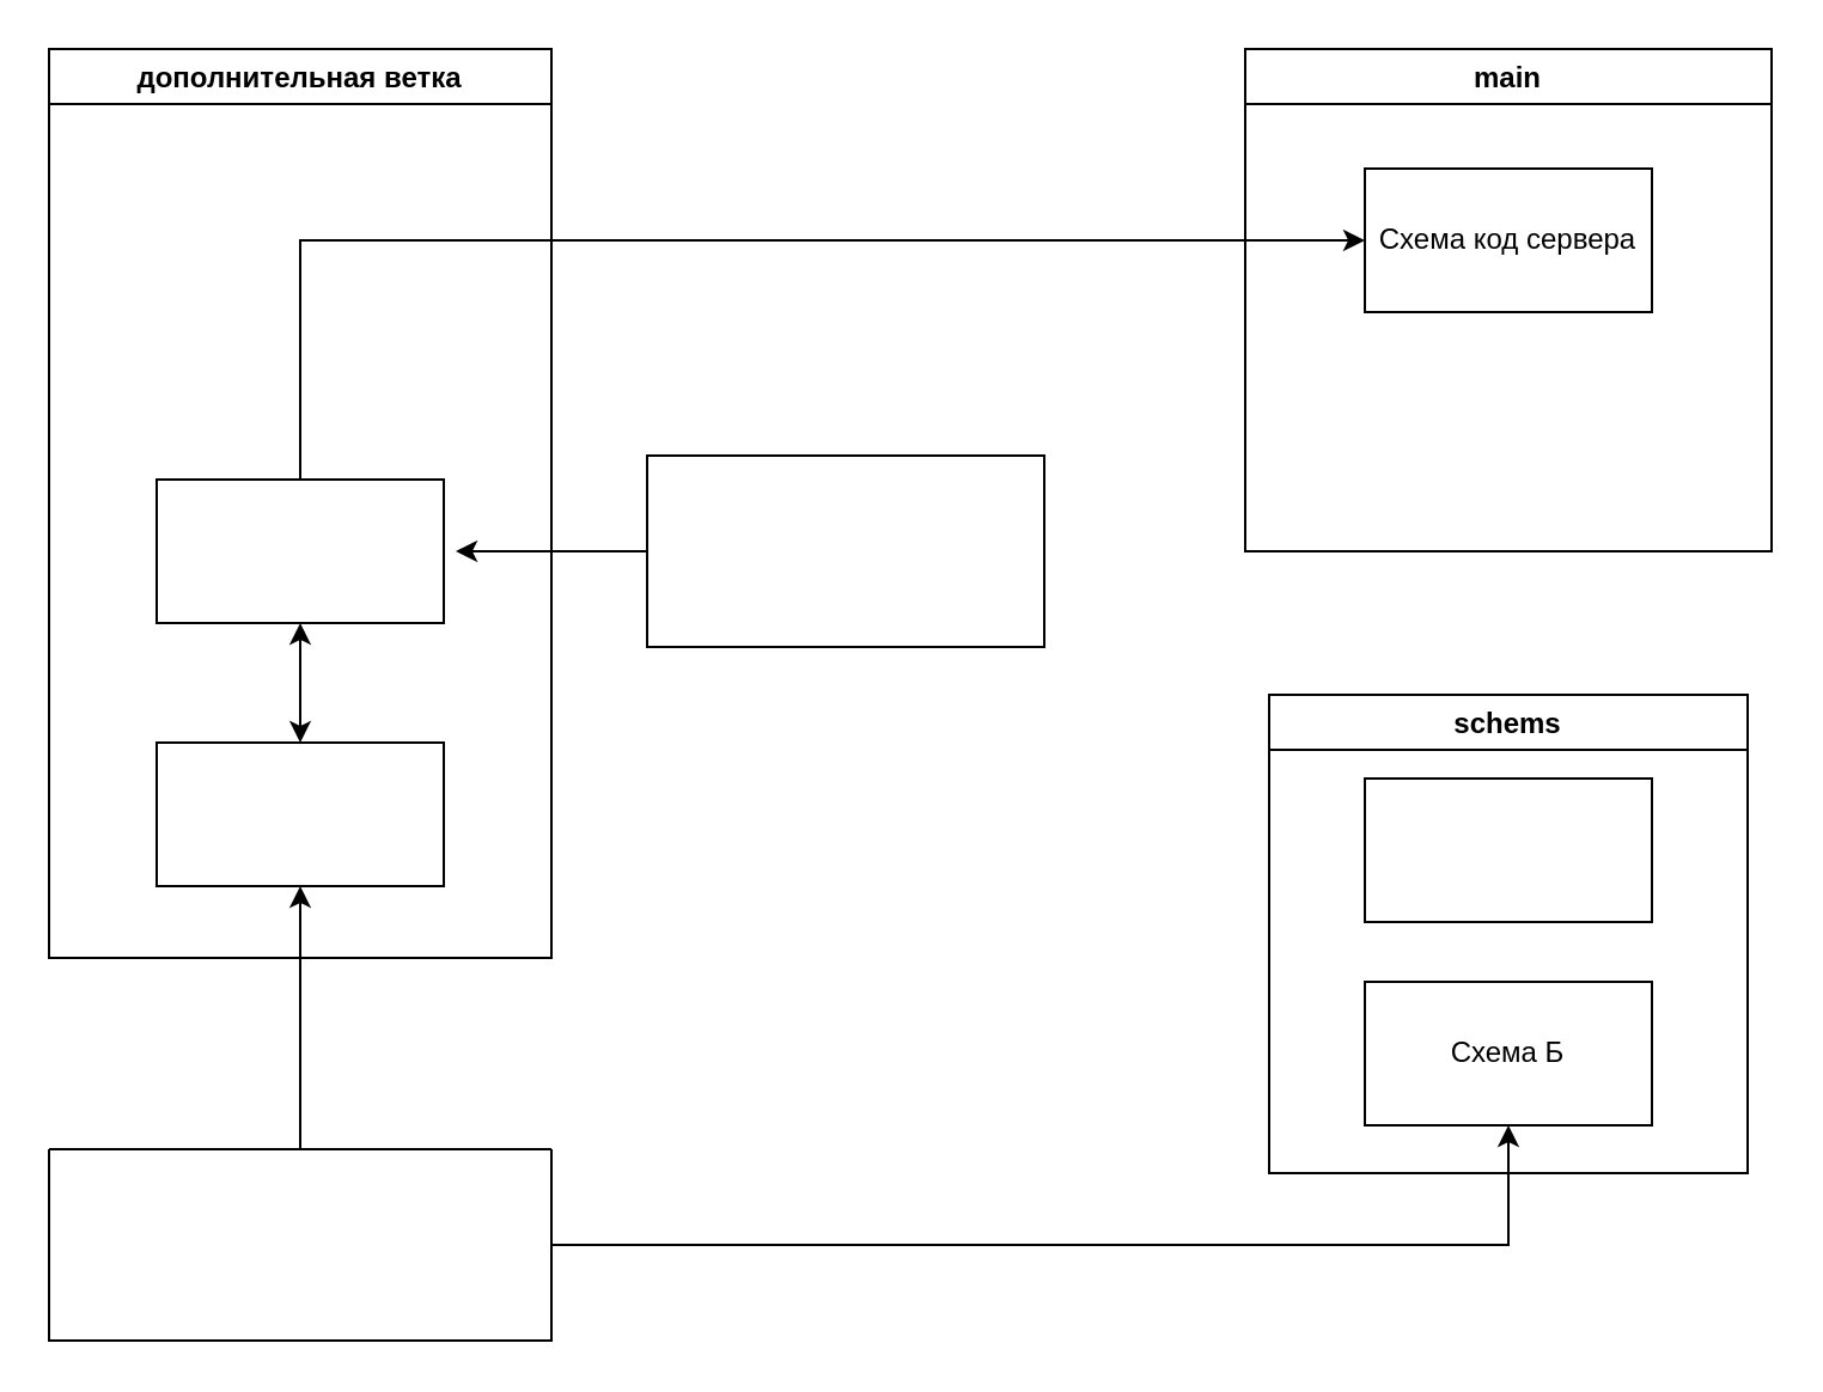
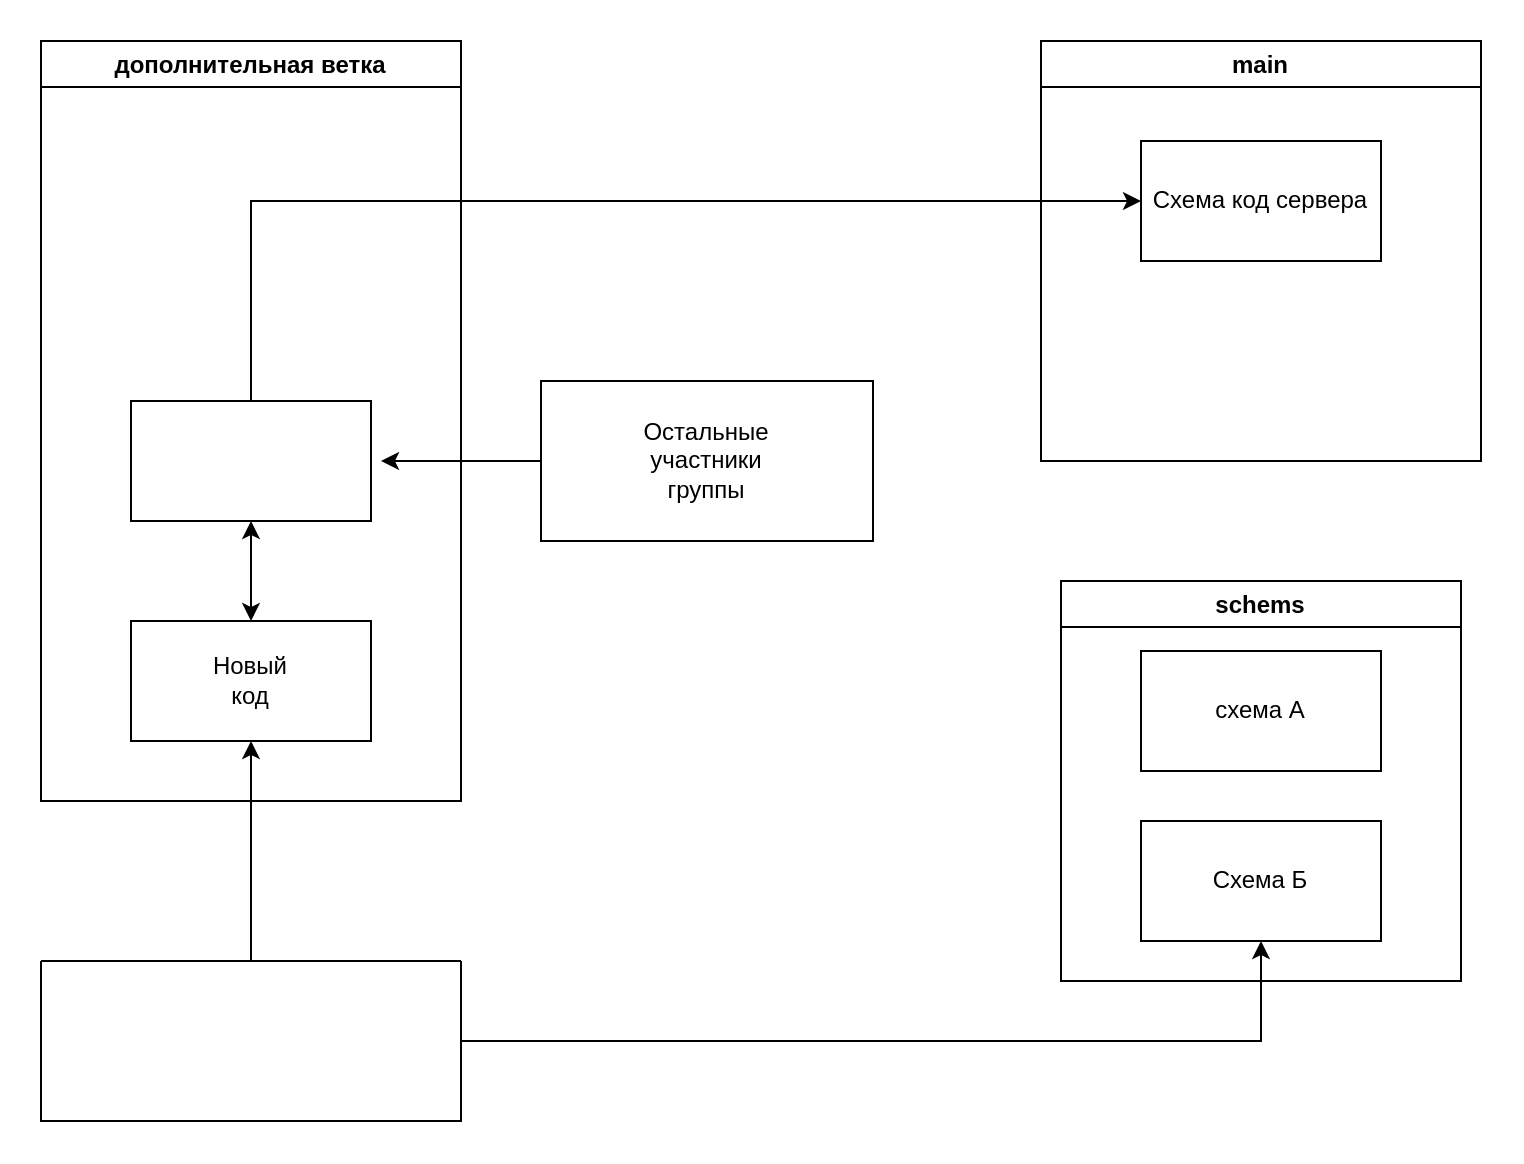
  <mxCell id="0" />
  <mxCell id="1" parent="0" />
  <mxCell id="2" value="main" style="swimlane;align=center;" vertex="1" parent="1"><mxGeometry x="520" y="20" width="220" height="210" as="geometry"><mxRectangle x="300" y="210" width="130" height="23" as="alternateBounds" /></mxGeometry></mxCell>
  <mxCell id="3" value="Схема код сервера" style="rounded=0;whiteSpace=wrap;html=1;" vertex="1" parent="2"><mxGeometry x="50" y="50" width="120" height="60" as="geometry" /></mxCell>
  <mxCell id="4" value="дополнительная ветка" style="swimlane;" vertex="1" parent="1"><mxGeometry x="20" y="20" width="210" height="380" as="geometry" /></mxCell>
  <mxCell id="5" value="" style="rounded=0;whiteSpace=wrap;html=1;" vertex="1" parent="4"><mxGeometry x="45" y="290" width="120" height="60" as="geometry" /></mxCell>
+ <mxCell id="6" value="Новый код" style="text;html=1;strokeColor=none;fillColor=none;align=center;verticalAlign=middle;whiteSpace=wrap;rounded=0;" vertex="1" parent="4"><mxGeometry x="75" y="305" width="60" height="30" as="geometry" /></mxCell>
  <mxCell id="7" value="" style="rounded=0;whiteSpace=wrap;html=1;" vertex="1" parent="4"><mxGeometry x="45" y="180" width="120" height="60" as="geometry" /></mxCell>
  <mxCell id="8" value="" style="endArrow=classic;startArrow=classic;html=1;rounded=0;entryX=0.5;entryY=1;entryDx=0;entryDy=0;exitX=0.5;exitY=0;exitDx=0;exitDy=0;" edge="1" parent="4" source="5" target="7"><mxGeometry width="50" height="50" relative="1" as="geometry"><mxPoint x="80" y="290" as="sourcePoint" /><mxPoint x="130" y="240" as="targetPoint" /></mxGeometry></mxCell>
  <mxCell id="9" value="" style="swimlane;startSize=0;" vertex="1" parent="1"><mxGeometry x="20" y="480" width="210" height="80" as="geometry" /></mxCell>
  <mxCell id="10" value="" style="rounded=0;whiteSpace=wrap;html=1;" vertex="1" parent="1"><mxGeometry x="270" y="190" width="166" height="80" as="geometry" /></mxCell>
+ <mxCell id="11" value="Остальные участники группы" style="text;html=1;strokeColor=none;fillColor=none;align=center;verticalAlign=middle;whiteSpace=wrap;rounded=0;" vertex="1" parent="1"><mxGeometry x="323" y="215" width="60" height="30" as="geometry" /></mxCell>
  <mxCell id="12" value="" style="endArrow=classic;html=1;rounded=0;exitX=0.5;exitY=0;exitDx=0;exitDy=0;entryX=0.5;entryY=1;entryDx=0;entryDy=0;" edge="1" parent="1" source="9" target="5"><mxGeometry width="50" height="50" relative="1" as="geometry"><mxPoint x="430" y="260" as="sourcePoint" /><mxPoint x="480" y="210" as="targetPoint" /></mxGeometry></mxCell>
  <mxCell id="13" value="" style="endArrow=classic;html=1;rounded=0;exitX=0;exitY=0.5;exitDx=0;exitDy=0;" edge="1" parent="1" source="10"><mxGeometry width="50" height="50" relative="1" as="geometry"><mxPoint x="430" y="240" as="sourcePoint" /><mxPoint x="190" y="230" as="targetPoint" /></mxGeometry></mxCell>
  <mxCell id="14" value="schems" style="swimlane;" vertex="1" parent="1"><mxGeometry x="530" y="290" width="200" height="200" as="geometry" /></mxCell>
  <mxCell id="15" value="" style="rounded=0;whiteSpace=wrap;html=1;" vertex="1" parent="14"><mxGeometry x="40" y="35" width="120" height="60" as="geometry" /></mxCell>
+ <mxCell id="16" value="схема А" style="text;html=1;strokeColor=none;fillColor=none;align=center;verticalAlign=middle;whiteSpace=wrap;rounded=0;" vertex="1" parent="14"><mxGeometry x="70" y="50" width="60" height="30" as="geometry" /></mxCell>
  <mxCell id="17" value="" style="rounded=0;whiteSpace=wrap;html=1;" vertex="1" parent="14"><mxGeometry x="40" y="120" width="120" height="60" as="geometry" /></mxCell>
  <mxCell id="18" value="Схема Б" style="text;html=1;strokeColor=none;fillColor=none;align=center;verticalAlign=middle;whiteSpace=wrap;rounded=0;" vertex="1" parent="14"><mxGeometry x="70" y="135" width="60" height="30" as="geometry" /></mxCell>
  <mxCell id="19" value="" style="endArrow=classic;html=1;rounded=0;exitX=1;exitY=0.5;exitDx=0;exitDy=0;entryX=0.5;entryY=1;entryDx=0;entryDy=0;" edge="1" parent="1" source="9" target="17"><mxGeometry width="50" height="50" relative="1" as="geometry"><mxPoint x="370" y="490" as="sourcePoint" /><mxPoint x="280" y="500" as="targetPoint" /><Array as="points"><mxPoint x="630" y="520" /></Array></mxGeometry></mxCell>
  <mxCell id="20" value="" style="endArrow=classic;html=1;rounded=0;entryX=0;entryY=0.5;entryDx=0;entryDy=0;exitX=0.5;exitY=0;exitDx=0;exitDy=0;" edge="1" parent="1" source="7" target="3"><mxGeometry width="50" height="50" relative="1" as="geometry"><mxPoint x="155" y="130" as="sourcePoint" /><mxPoint x="155" y="229.289" as="targetPoint" /><Array as="points"><mxPoint x="125" y="100" /></Array></mxGeometry></mxCell>
